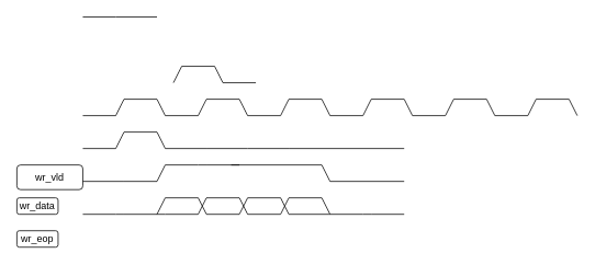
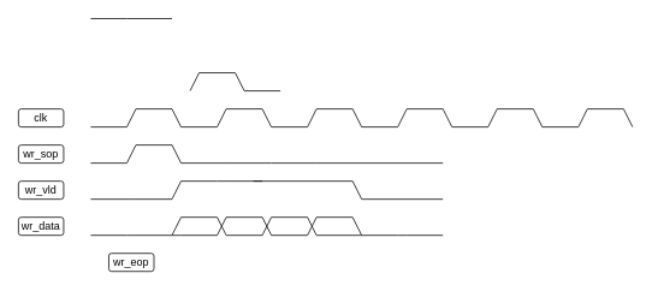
  <mxCell id="0" />
  <mxCell id="1" parent="0" />
  <mxCell id="2" value="" style="endArrow=none;html=1;rounded=0;" edge="1" parent="1"><mxGeometry width="50" height="50" relative="1" as="geometry"><mxPoint x="200" y="140" as="sourcePoint" /><mxPoint x="100" y="140" as="targetPoint" /><Array as="points"><mxPoint x="190" y="120" /><mxPoint x="150" y="120" /><mxPoint x="140" y="140" /></Array></mxGeometry></mxCell>
  <mxCell id="3" value="" style="endArrow=none;html=1;rounded=0;" edge="1" parent="1"><mxGeometry width="50" height="50" relative="1" as="geometry"><mxPoint x="190" y="260" as="sourcePoint" /><mxPoint x="290" y="260" as="targetPoint" /><Array as="points"><mxPoint x="200" y="240" /><mxPoint x="240" y="240" /><mxPoint x="250" y="260" /></Array></mxGeometry></mxCell>
  <mxCell id="4" value="" style="endArrow=none;html=1;rounded=0;" edge="1" parent="1"><mxGeometry width="50" height="50" relative="1" as="geometry"><mxPoint x="100" y="20" as="sourcePoint" /><mxPoint x="190" y="20" as="targetPoint" /><Array as="points"><mxPoint x="140" y="20" /></Array></mxGeometry></mxCell>
+ <mxCell id="5" value="clk" style="rounded=1;whiteSpace=wrap;html=1;" vertex="1" parent="1"><mxGeometry x="20" y="120" width="50" height="20" as="geometry" /></mxCell>
  <mxCell id="6" value="" style="endArrow=none;html=1;rounded=0;" edge="1" parent="1"><mxGeometry width="50" height="50" relative="1" as="geometry"><mxPoint x="200" y="180" as="sourcePoint" /><mxPoint x="100" y="180" as="targetPoint" /><Array as="points"><mxPoint x="190" y="160" /><mxPoint x="150" y="160" /><mxPoint x="140" y="180" /></Array></mxGeometry></mxCell>
  <mxCell id="7" value="" style="endArrow=none;html=1;rounded=0;" edge="1" parent="1"><mxGeometry width="50" height="50" relative="1" as="geometry"><mxPoint x="210" y="100" as="sourcePoint" /><mxPoint x="310" y="100" as="targetPoint" /><Array as="points"><mxPoint x="220" y="80" /><mxPoint x="260" y="80" /><mxPoint x="270" y="100" /></Array></mxGeometry></mxCell>
  <mxCell id="8" value="" style="endArrow=none;html=1;rounded=0;" edge="1" parent="1"><mxGeometry width="50" height="50" relative="1" as="geometry"><mxPoint x="300" y="140" as="sourcePoint" /><mxPoint x="200" y="140" as="targetPoint" /><Array as="points"><mxPoint x="290" y="120" /><mxPoint x="250" y="120" /><mxPoint x="240" y="140" /></Array></mxGeometry></mxCell>
  <mxCell id="9" value="" style="endArrow=none;html=1;rounded=0;" edge="1" parent="1"><mxGeometry width="50" height="50" relative="1" as="geometry"><mxPoint x="400" y="140" as="sourcePoint" /><mxPoint x="300" y="140" as="targetPoint" /><Array as="points"><mxPoint x="390" y="120" /><mxPoint x="350" y="120" /><mxPoint x="340" y="140" /></Array></mxGeometry></mxCell>
  <mxCell id="10" value="" style="endArrow=none;html=1;rounded=0;" edge="1" parent="1"><mxGeometry width="50" height="50" relative="1" as="geometry"><mxPoint x="500" y="140" as="sourcePoint" /><mxPoint x="400" y="140" as="targetPoint" /><Array as="points"><mxPoint x="490" y="120" /><mxPoint x="450" y="120" /><mxPoint x="440" y="140" /></Array></mxGeometry></mxCell>
  <mxCell id="11" value="" style="endArrow=none;html=1;rounded=0;" edge="1" parent="1"><mxGeometry width="50" height="50" relative="1" as="geometry"><mxPoint x="600" y="140" as="sourcePoint" /><mxPoint x="500" y="140" as="targetPoint" /><Array as="points"><mxPoint x="590" y="120" /><mxPoint x="550" y="120" /><mxPoint x="540" y="140" /></Array></mxGeometry></mxCell>
  <mxCell id="12" value="" style="endArrow=none;html=1;rounded=0;" edge="1" parent="1"><mxGeometry width="50" height="50" relative="1" as="geometry"><mxPoint x="700" y="140" as="sourcePoint" /><mxPoint x="600" y="140" as="targetPoint" /><Array as="points"><mxPoint x="690" y="120" /><mxPoint x="650" y="120" /><mxPoint x="640" y="140" /></Array></mxGeometry></mxCell>
  <mxCell id="13" value="" style="endArrow=none;html=1;rounded=0;" edge="1" parent="1"><mxGeometry width="50" height="50" relative="1" as="geometry"><mxPoint x="200" y="180" as="sourcePoint" /><mxPoint x="300" y="180" as="targetPoint" /><Array as="points"><mxPoint x="250" y="180" /></Array></mxGeometry></mxCell>
  <mxCell id="14" value="" style="endArrow=none;html=1;rounded=0;" edge="1" parent="1"><mxGeometry width="50" height="50" relative="1" as="geometry"><mxPoint x="300" y="180" as="sourcePoint" /><mxPoint x="490" y="180" as="targetPoint" /><Array as="points"><mxPoint x="350" y="180" /></Array></mxGeometry></mxCell>
- <mxCell id="16" value="wr_vld" style="rounded=1;whiteSpace=wrap;html=1;" vertex="1" parent="1"><mxGeometry x="20" y="200" width="80" height="30" as="geometry" /></mxCell>
+ <mxCell id="15" value="wr_sop" style="rounded=1;whiteSpace=wrap;html=1;" vertex="1" parent="1"><mxGeometry x="20" y="160" width="50" height="20" as="geometry" /></mxCell>
+ <mxCell id="16" value="wr_vld" style="rounded=1;whiteSpace=wrap;html=1;" vertex="1" parent="1"><mxGeometry x="20" y="200" width="50" height="20" as="geometry" /></mxCell>
  <mxCell id="17" value="wr_data" style="rounded=1;whiteSpace=wrap;html=1;" vertex="1" parent="1"><mxGeometry x="20" y="240" width="50" height="20" as="geometry" /></mxCell>
- <mxCell id="18" value="wr_eop" style="rounded=1;whiteSpace=wrap;html=1;" vertex="1" parent="1"><mxGeometry x="20" y="280" width="50" height="20" as="geometry" /></mxCell>
+ <mxCell id="18" value="wr_eop" style="rounded=1;whiteSpace=wrap;html=1;" vertex="1" parent="1"><mxGeometry x="120" y="280" width="50" height="20" as="geometry" /></mxCell>
  <mxCell id="19" value="" style="endArrow=none;html=1;rounded=0;" edge="1" parent="1"><mxGeometry width="50" height="50" relative="1" as="geometry"><mxPoint x="100" y="220" as="sourcePoint" /><mxPoint x="190" y="220" as="targetPoint" /><Array as="points"><mxPoint x="150" y="220" /></Array></mxGeometry></mxCell>
  <mxCell id="20" value="" style="endArrow=none;html=1;rounded=0;" edge="1" parent="1"><mxGeometry width="50" height="50" relative="1" as="geometry"><mxPoint x="190" y="220" as="sourcePoint" /><mxPoint x="290" y="200" as="targetPoint" /><Array as="points"><mxPoint x="200" y="200" /><mxPoint x="240" y="200" /><mxPoint x="250" y="200" /></Array></mxGeometry></mxCell>
  <mxCell id="21" value="" style="endArrow=none;html=1;rounded=0;" edge="1" parent="1"><mxGeometry width="50" height="50" relative="1" as="geometry"><mxPoint x="300" y="260" as="sourcePoint" /><mxPoint x="200" y="260" as="targetPoint" /><Array as="points"><mxPoint x="290" y="240" /><mxPoint x="250" y="240" /><mxPoint x="240" y="260" /></Array></mxGeometry></mxCell>
  <mxCell id="22" value="" style="endArrow=none;html=1;rounded=0;" edge="1" parent="1"><mxGeometry width="50" height="50" relative="1" as="geometry"><mxPoint x="200" y="260" as="sourcePoint" /><mxPoint x="100" y="260" as="targetPoint" /><Array as="points"><mxPoint x="150" y="260" /><mxPoint x="140" y="260" /></Array></mxGeometry></mxCell>
  <mxCell id="23" value="" style="endArrow=none;html=1;rounded=0;" edge="1" parent="1"><mxGeometry width="50" height="50" relative="1" as="geometry"><mxPoint x="280" y="200" as="sourcePoint" /><mxPoint x="490" y="220" as="targetPoint" /><Array as="points"><mxPoint x="280" y="200" /><mxPoint x="390" y="200" /><mxPoint x="400" y="220" /></Array></mxGeometry></mxCell>
  <mxCell id="24" value="" style="endArrow=none;html=1;rounded=0;" edge="1" parent="1"><mxGeometry width="50" height="50" relative="1" as="geometry"><mxPoint x="290" y="260" as="sourcePoint" /><mxPoint x="400" y="260" as="targetPoint" /><Array as="points"><mxPoint x="300" y="240" /><mxPoint x="340" y="240" /><mxPoint x="350" y="260" /></Array></mxGeometry></mxCell>
  <mxCell id="25" value="" style="endArrow=none;html=1;rounded=0;" edge="1" parent="1"><mxGeometry width="50" height="50" relative="1" as="geometry"><mxPoint x="400" y="260" as="sourcePoint" /><mxPoint x="300" y="260" as="targetPoint" /><Array as="points"><mxPoint x="390" y="240" /><mxPoint x="350" y="240" /><mxPoint x="340" y="260" /></Array></mxGeometry></mxCell>
  <mxCell id="26" value="" style="endArrow=none;html=1;rounded=0;" edge="1" parent="1"><mxGeometry width="50" height="50" relative="1" as="geometry"><mxPoint x="400" y="260" as="sourcePoint" /><mxPoint x="490" y="260" as="targetPoint" /><Array as="points"><mxPoint x="400" y="260" /><mxPoint x="440" y="260" /><mxPoint x="450" y="260" /></Array></mxGeometry></mxCell>
